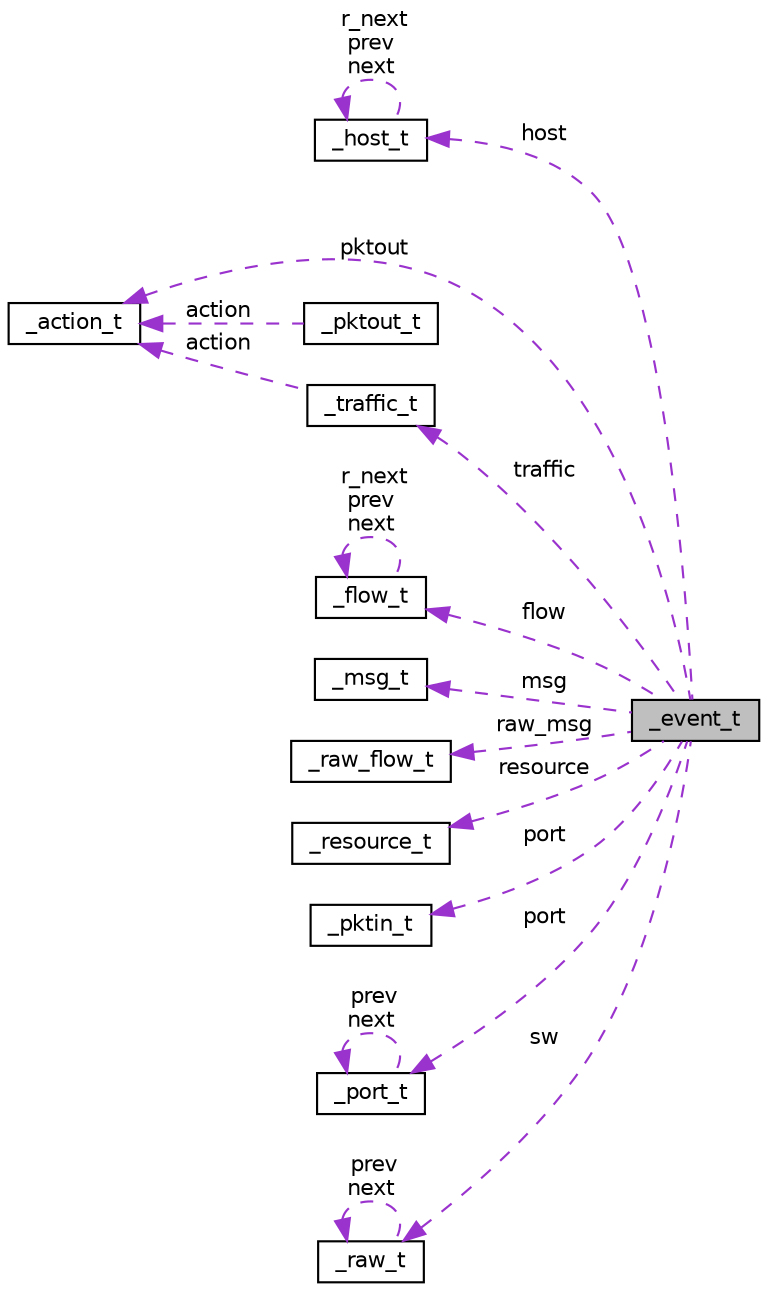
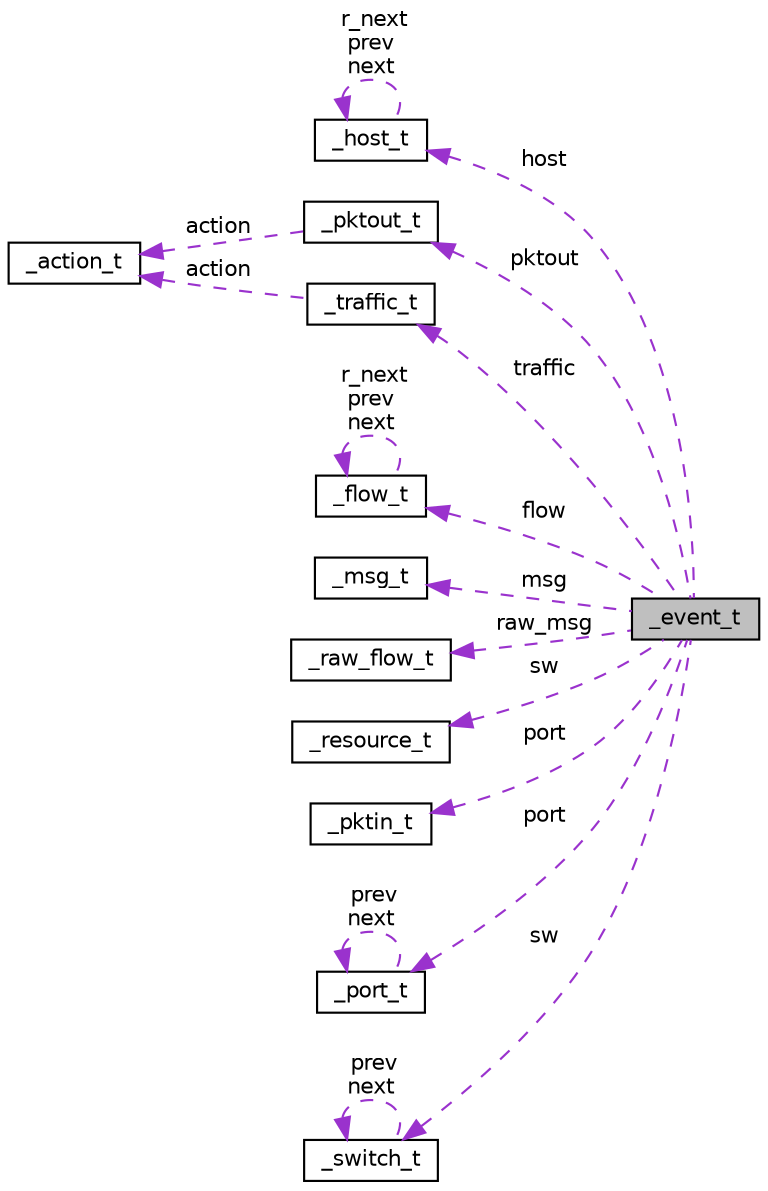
  digraph {
    rankdir=LR
    node [color=black fillcolor=white fontname=Helvetica fontsize=10 shape=record style=filled]
    edge [color=darkorchid3 dir=back fontname=Helvetica fontsize=10 labelfontname=Helvetica labelfontsize=10 style=dashed]
    n1 [fillcolor=grey75 fontcolor=black height=0.2 label=_event_t width=0.4]
    n2 [height=0.2 label=_host_t width=0.4]
    n3 [height=0.2 label=_pktout_t width=0.4]
    n4 [height=0.2 label=_action_t width=0.4]
    n5 [height=0.2 label=_traffic_t width=0.4]
    n6 [height=0.2 label=_flow_t width=0.4]
    n7 [height=0.2 label=_msg_t width=0.4]
    n8 [height=0.2 label=_raw_flow_t width=0.4]
    n9 [height=0.2 label=_resource_t width=0.4]
    n10 [height=0.2 label=_pktin_t width=0.4]
    n11 [height=0.2 label=_port_t width=0.4]
-   n12 [height=0.2 label=_raw_t width=0.4]
+   n12 [height=0.2 label=_switch_t width=0.4]
    n2 -> n1 [label=" host"]
    n2 -> n2 [label=" r_next\nprev\nnext"]
-   n4 -> n1 [label=" pktout"]
+   n3 -> n1 [label=" pktout"]
    n4 -> n3 [label=" action"]
    n4 -> n5 [label=" action"]
    n5 -> n1 [label=" traffic"]
    n6 -> n1 [label=" flow"]
    n6 -> n6 [label=" r_next\nprev\nnext"]
    n7 -> n1 [label=" msg"]
    n8 -> n1 [label=" raw_msg"]
-   n9 -> n1 [label=" resource"]
+   n9 -> n1 [label=" sw"]
    n10 -> n1 [label=" port"]
    n11 -> n1 [label=" port"]
    n11 -> n11 [label=" prev\nnext"]
    n12 -> n1 [label=" sw"]
    n12 -> n12 [label=" prev\nnext"]
  }
